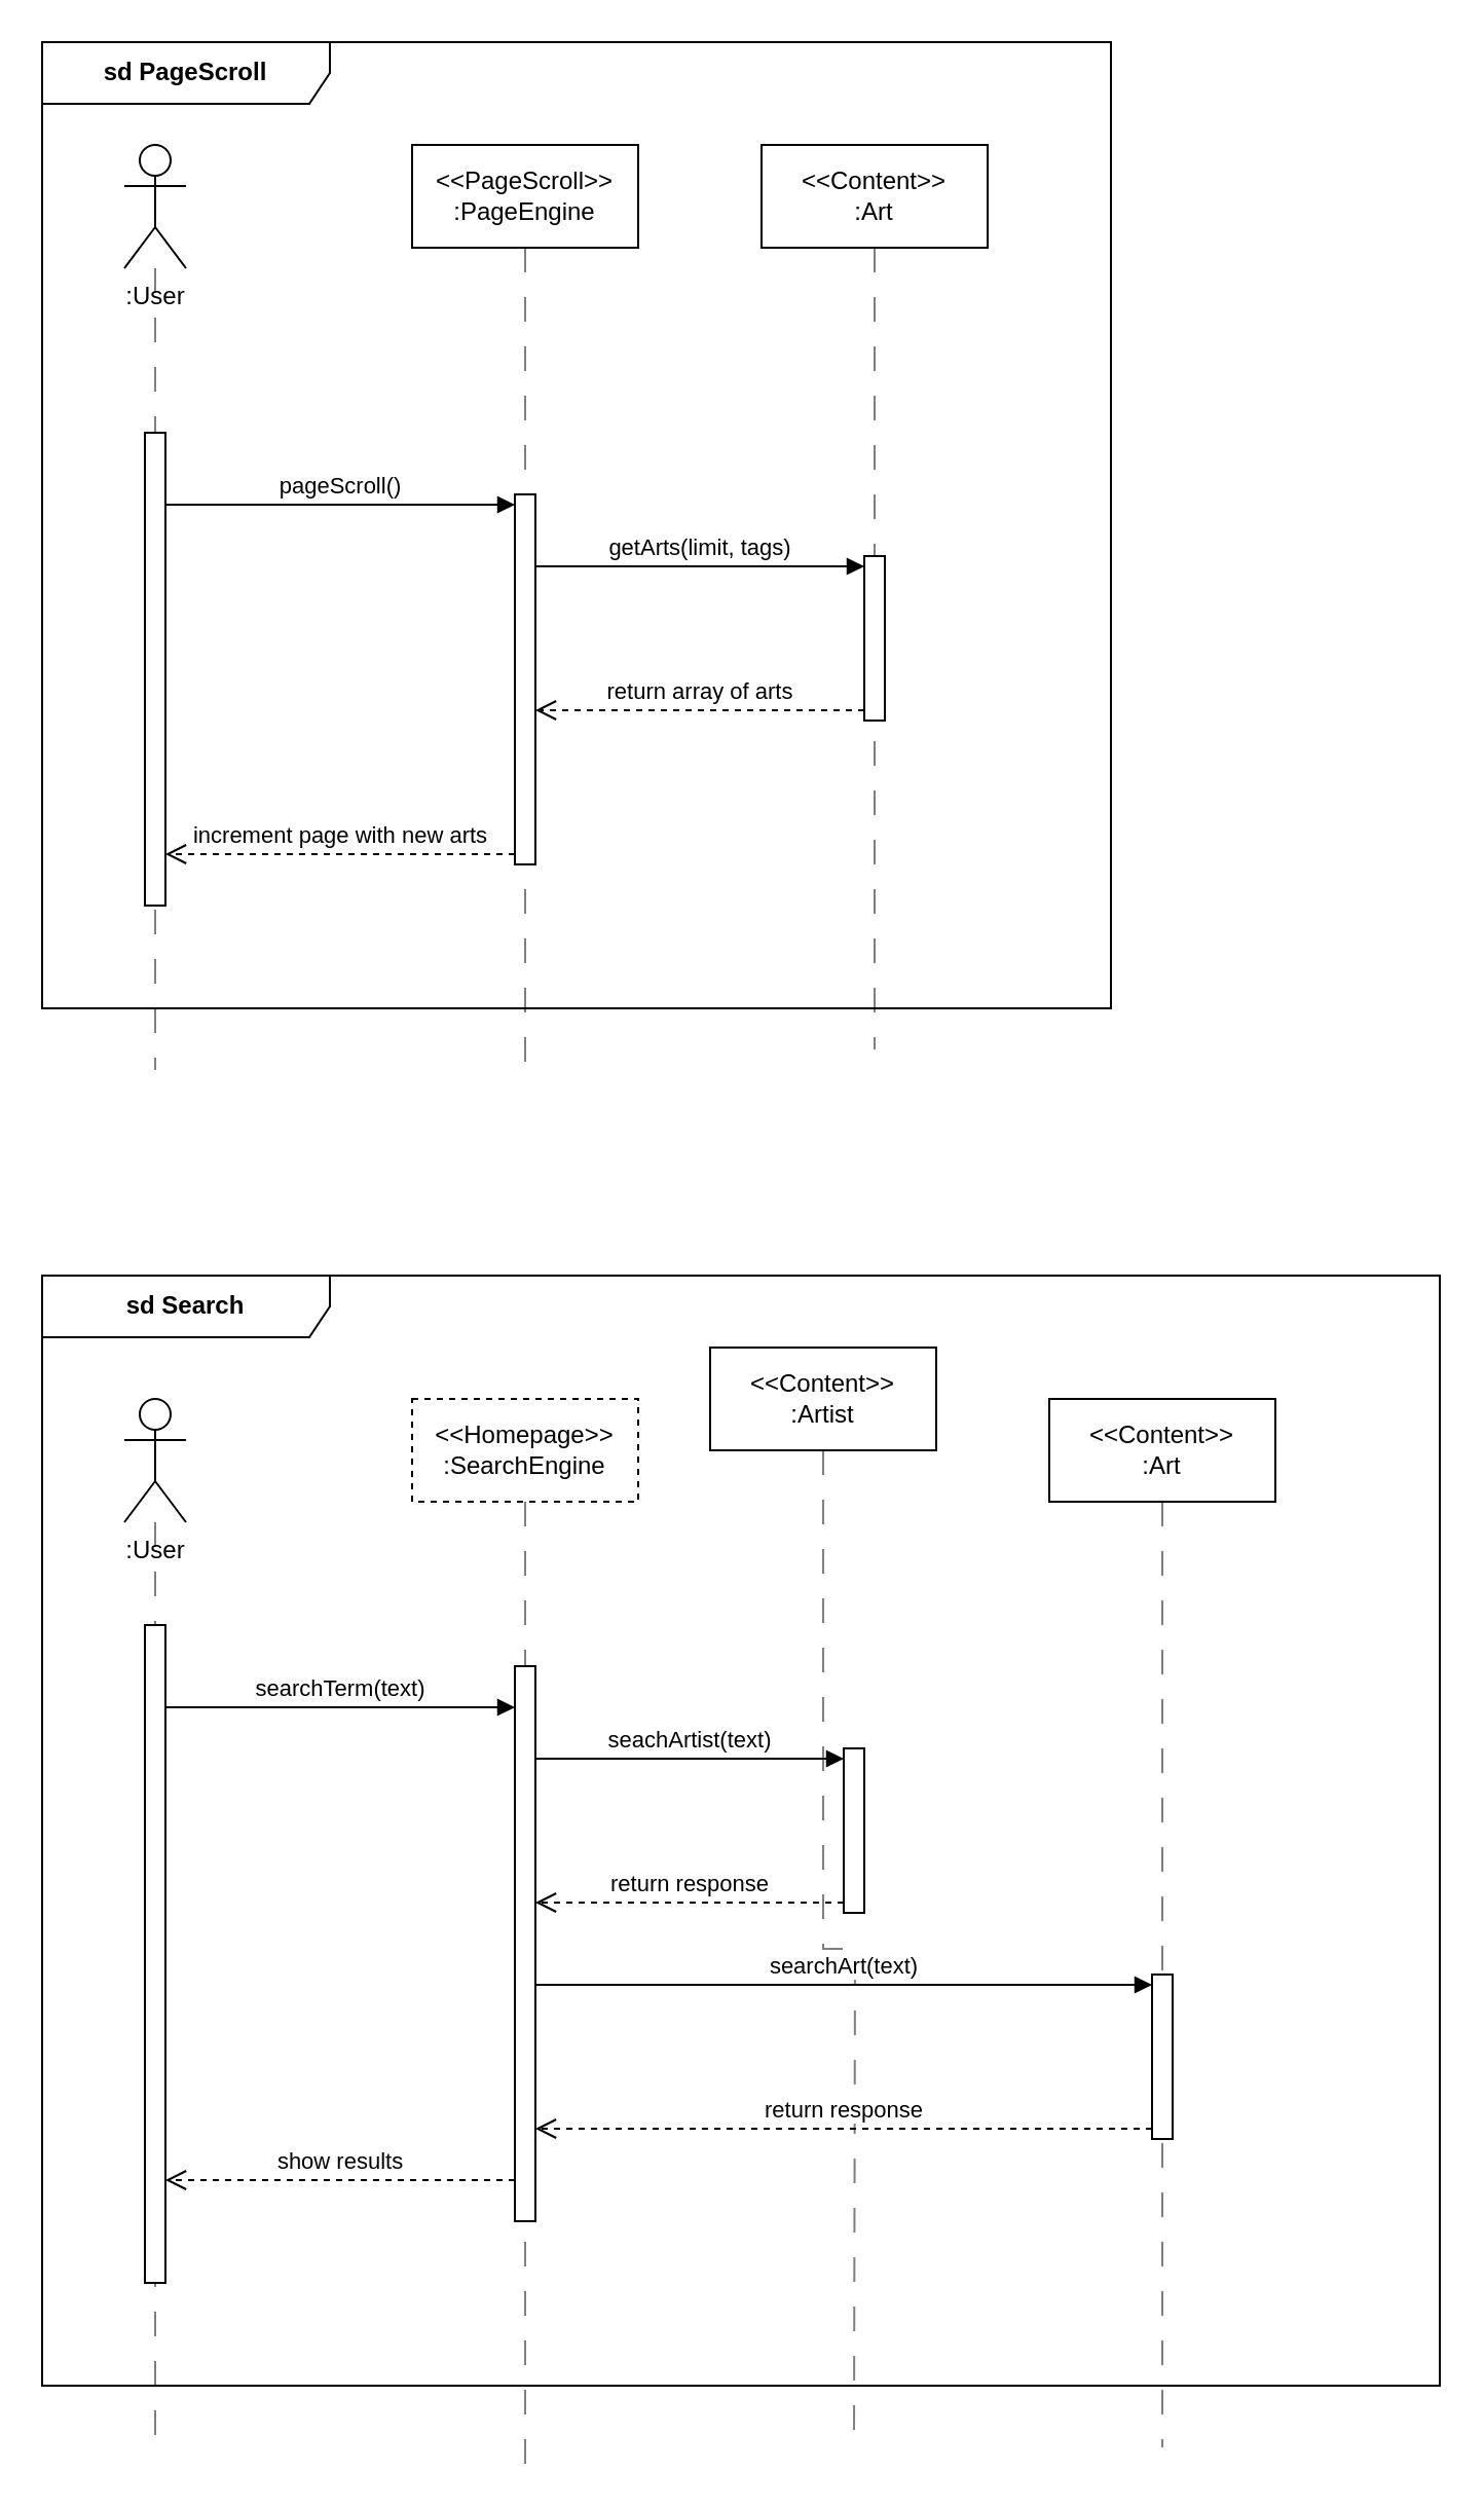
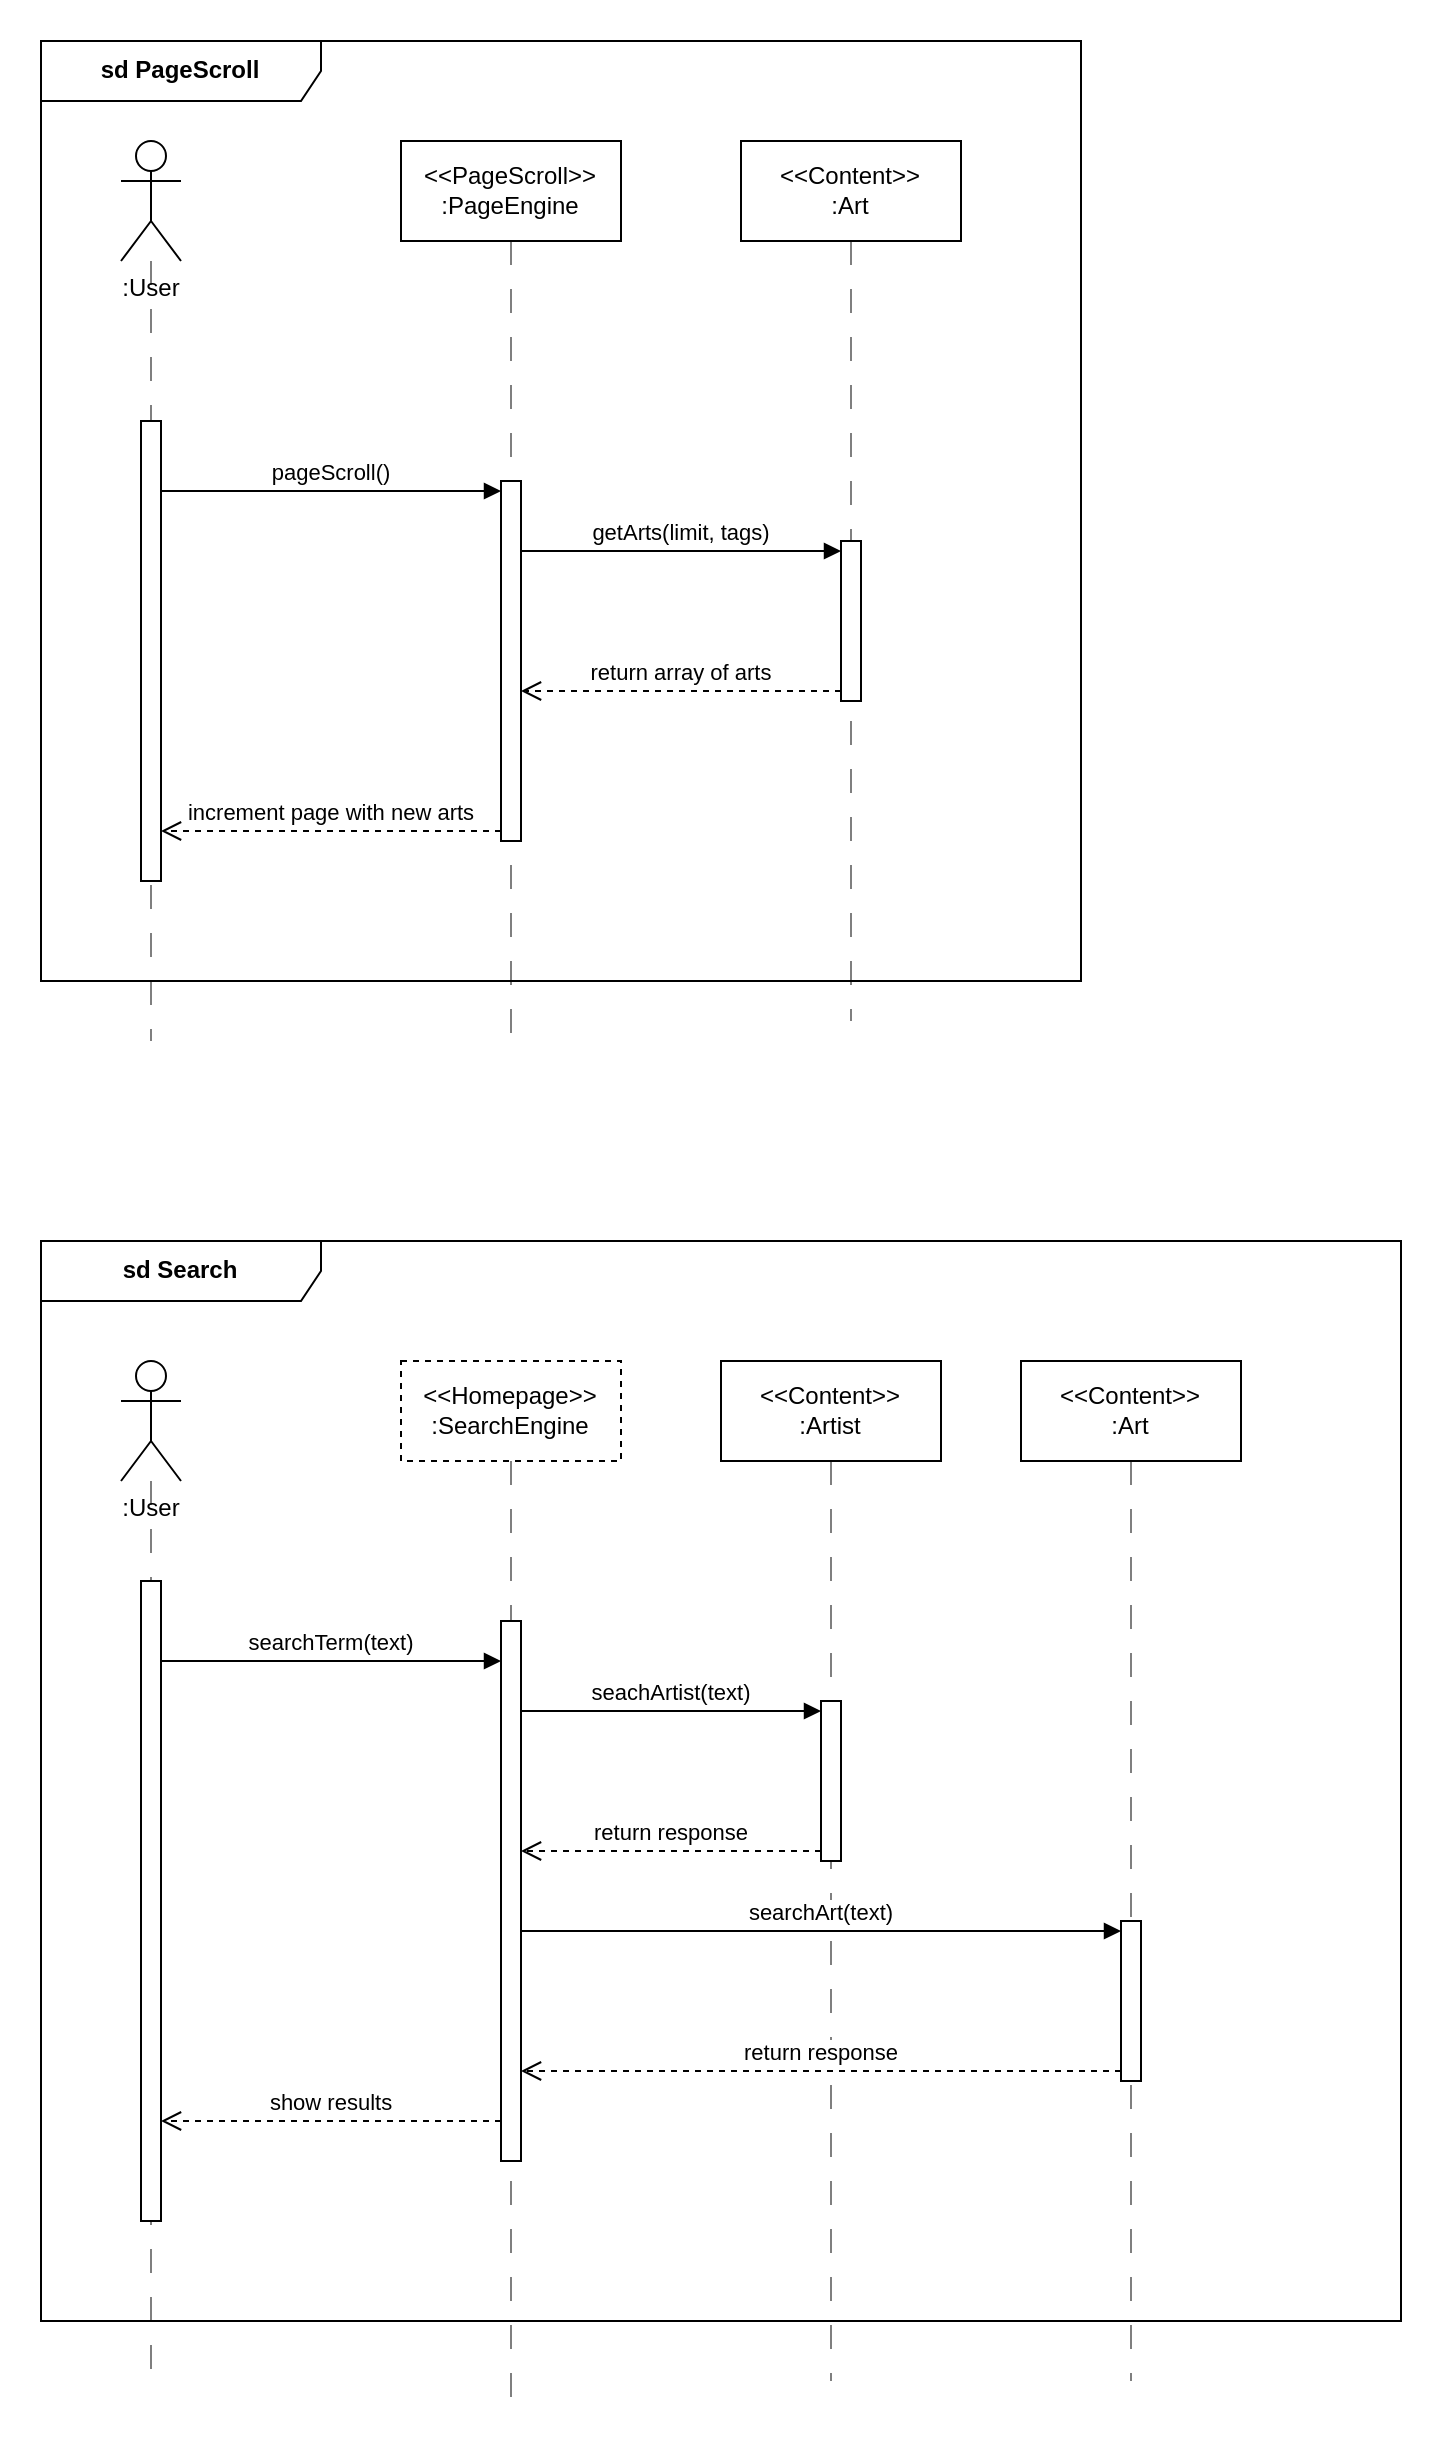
  <mxCell id="0" />
  <mxCell id="1" parent="0" />
  <mxCell id="2" value="&lt;b&gt;sd PageScroll&lt;/b&gt;" style="shape=umlFrame;whiteSpace=wrap;html=1;pointerEvents=0;width=140;height=30;" vertex="1" parent="1"><mxGeometry x="20" y="20" width="520" height="470" as="geometry" /></mxCell>
  <mxCell id="3" value=":User" style="shape=umlActor;verticalLabelPosition=bottom;verticalAlign=top;html=1;" vertex="1" parent="1"><mxGeometry x="60" y="70" width="30" height="60" as="geometry" /></mxCell>
  <mxCell id="4" value="" style="rounded=0;orthogonalLoop=1;jettySize=auto;html=1;dashed=1;dashPattern=12 12;endArrow=none;startFill=0;edgeStyle=orthogonalEdgeStyle;movable=1;resizable=1;rotatable=1;deletable=1;editable=1;locked=0;connectable=1;opacity=50;" edge="1" parent="1" source="3"><mxGeometry relative="1" as="geometry"><mxPoint x="75" y="130" as="sourcePoint" /><mxPoint x="75" y="520" as="targetPoint" /></mxGeometry></mxCell>
  <mxCell id="5" value="" style="html=1;points=[[0,0,0,0,5],[0,1,0,0,-5],[1,0,0,0,5],[1,1,0,0,-5]];perimeter=orthogonalPerimeter;outlineConnect=0;targetShapes=umlLifeline;portConstraint=eastwest;newEdgeStyle={&quot;curved&quot;:0,&quot;rounded&quot;:0};" vertex="1" parent="1"><mxGeometry x="70" y="210" width="10" height="230" as="geometry" /></mxCell>
  <mxCell id="6" value="pageScroll()" style="html=1;verticalAlign=bottom;endArrow=block;curved=0;rounded=0;entryX=0;entryY=0;entryDx=0;entryDy=5;" edge="1" parent="1" source="5" target="15"><mxGeometry relative="1" as="geometry"><mxPoint x="180" y="245" as="sourcePoint" /></mxGeometry></mxCell>
  <mxCell id="7" value="increment page with new arts" style="html=1;verticalAlign=bottom;endArrow=open;dashed=1;endSize=8;curved=0;rounded=0;exitX=0;exitY=1;exitDx=0;exitDy=-5;" edge="1" parent="1" source="15" target="5"><mxGeometry relative="1" as="geometry"><mxPoint x="180" y="315" as="targetPoint" /></mxGeometry></mxCell>
  <mxCell id="8" value="getArts(limit, tags)" style="html=1;verticalAlign=bottom;endArrow=block;curved=0;rounded=0;entryX=0;entryY=0;entryDx=0;entryDy=5;" edge="1" parent="1" target="12"><mxGeometry relative="1" as="geometry"><mxPoint x="260" y="275" as="sourcePoint" /></mxGeometry></mxCell>
  <mxCell id="9" value="return array of arts" style="html=1;verticalAlign=bottom;endArrow=open;dashed=1;endSize=8;curved=0;rounded=0;exitX=0;exitY=1;exitDx=0;exitDy=-5;" edge="1" parent="1" source="12" target="15"><mxGeometry relative="1" as="geometry"><mxPoint x="355" y="345" as="targetPoint" /></mxGeometry></mxCell>
  <mxCell id="10" value="&amp;lt;&amp;lt;Content&amp;gt;&amp;gt;&lt;br&gt;:Art" style="html=1;whiteSpace=wrap;" vertex="1" parent="1"><mxGeometry x="370" y="70" width="110" height="50" as="geometry" /></mxCell>
  <mxCell id="11" style="rounded=0;orthogonalLoop=1;jettySize=auto;html=1;dashed=1;dashPattern=12 12;endArrow=none;startFill=0;edgeStyle=orthogonalEdgeStyle;exitX=0.5;exitY=1;exitDx=0;exitDy=0;opacity=50;" edge="1" parent="1" source="10"><mxGeometry relative="1" as="geometry"><mxPoint x="424.58" y="220" as="sourcePoint" /><mxPoint x="425" y="510" as="targetPoint" /></mxGeometry></mxCell>
  <mxCell id="12" value="" style="html=1;points=[[0,0,0,0,5],[0,1,0,0,-5],[1,0,0,0,5],[1,1,0,0,-5]];perimeter=orthogonalPerimeter;outlineConnect=0;targetShapes=umlLifeline;portConstraint=eastwest;newEdgeStyle={&quot;curved&quot;:0,&quot;rounded&quot;:0};" vertex="1" parent="1"><mxGeometry x="420" y="270" width="10" height="80" as="geometry" /></mxCell>
  <mxCell id="13" value="&amp;lt;&amp;lt;PageScroll&amp;gt;&amp;gt;&lt;br&gt;:PageEngine" style="html=1;whiteSpace=wrap;" vertex="1" parent="1"><mxGeometry x="200" y="70" width="110" height="50" as="geometry" /></mxCell>
  <mxCell id="14" style="rounded=0;orthogonalLoop=1;jettySize=auto;html=1;dashed=1;dashPattern=12 12;endArrow=none;startFill=0;edgeStyle=orthogonalEdgeStyle;exitX=0.5;exitY=1;exitDx=0;exitDy=0;opacity=50;" edge="1" parent="1" source="13"><mxGeometry relative="1" as="geometry"><mxPoint x="254.58" y="220" as="sourcePoint" /><mxPoint x="255" y="520" as="targetPoint" /></mxGeometry></mxCell>
  <mxCell id="15" value="" style="html=1;points=[[0,0,0,0,5],[0,1,0,0,-5],[1,0,0,0,5],[1,1,0,0,-5]];perimeter=orthogonalPerimeter;outlineConnect=0;targetShapes=umlLifeline;portConstraint=eastwest;newEdgeStyle={&quot;curved&quot;:0,&quot;rounded&quot;:0};" vertex="1" parent="1"><mxGeometry x="250" y="240" width="10" height="180" as="geometry" /></mxCell>
  <mxCell id="16" value="&lt;b&gt;sd Search&lt;/b&gt;" style="shape=umlFrame;whiteSpace=wrap;html=1;pointerEvents=0;width=140;height=30;" vertex="1" parent="1"><mxGeometry x="20" y="620" width="680" height="540" as="geometry" /></mxCell>
  <mxCell id="17" value=":User" style="shape=umlActor;verticalLabelPosition=bottom;verticalAlign=top;html=1;" vertex="1" parent="1"><mxGeometry x="60" y="680" width="30" height="60" as="geometry" /></mxCell>
  <mxCell id="18" value="" style="rounded=0;orthogonalLoop=1;jettySize=auto;html=1;dashed=1;dashPattern=12 12;endArrow=none;startFill=0;edgeStyle=orthogonalEdgeStyle;movable=1;resizable=1;rotatable=1;deletable=1;editable=1;locked=0;connectable=1;opacity=50;" edge="1" parent="1" source="17"><mxGeometry relative="1" as="geometry"><mxPoint x="75" y="740" as="sourcePoint" /><mxPoint x="75" y="1190" as="targetPoint" /></mxGeometry></mxCell>
  <mxCell id="19" value="" style="html=1;points=[[0,0,0,0,5],[0,1,0,0,-5],[1,0,0,0,5],[1,1,0,0,-5]];perimeter=orthogonalPerimeter;outlineConnect=0;targetShapes=umlLifeline;portConstraint=eastwest;newEdgeStyle={&quot;curved&quot;:0,&quot;rounded&quot;:0};" vertex="1" parent="1"><mxGeometry x="70" y="790" width="10" height="320" as="geometry" /></mxCell>
  <mxCell id="20" value="&amp;lt;&amp;lt;Content&amp;gt;&amp;gt;&lt;br&gt;:Art" style="html=1;whiteSpace=wrap;" vertex="1" parent="1"><mxGeometry x="510" y="680" width="110" height="50" as="geometry" /></mxCell>
  <mxCell id="21" value="&amp;lt;&amp;lt;Homepage&amp;gt;&amp;gt;&lt;br&gt;:SearchEngine" style="html=1;whiteSpace=wrap;dashed=1;" vertex="1" parent="1"><mxGeometry x="200" y="680" width="110" height="50" as="geometry" /></mxCell>
  <mxCell id="22" style="rounded=0;orthogonalLoop=1;jettySize=auto;html=1;dashed=1;dashPattern=12 12;endArrow=none;startFill=0;edgeStyle=orthogonalEdgeStyle;exitX=0.5;exitY=1;exitDx=0;exitDy=0;opacity=50;" edge="1" parent="1" source="21"><mxGeometry relative="1" as="geometry"><mxPoint x="254.58" y="830" as="sourcePoint" /><mxPoint x="255" y="1198" as="targetPoint" /></mxGeometry></mxCell>
- <mxCell id="23" value="&amp;lt;&amp;lt;Content&amp;gt;&amp;gt;&lt;br&gt;:Artist" style="html=1;whiteSpace=wrap;" vertex="1" parent="1"><mxGeometry x="345" y="655" width="110" height="50" as="geometry" /></mxCell>
+ <mxCell id="23" value="&amp;lt;&amp;lt;Content&amp;gt;&amp;gt;&lt;br&gt;:Artist" style="html=1;whiteSpace=wrap;" vertex="1" parent="1"><mxGeometry x="360" y="680" width="110" height="50" as="geometry" /></mxCell>
  <mxCell id="24" style="rounded=0;orthogonalLoop=1;jettySize=auto;html=1;dashed=1;dashPattern=12 12;endArrow=none;startFill=0;edgeStyle=orthogonalEdgeStyle;exitX=0.5;exitY=1;exitDx=0;exitDy=0;opacity=50;" edge="1" parent="1" source="23"><mxGeometry relative="1" as="geometry"><mxPoint x="414.58" y="830" as="sourcePoint" /><mxPoint x="415" y="1190" as="targetPoint" /></mxGeometry></mxCell>
  <mxCell id="25" value="" style="html=1;points=[[0,0,0,0,5],[0,1,0,0,-5],[1,0,0,0,5],[1,1,0,0,-5]];perimeter=orthogonalPerimeter;outlineConnect=0;targetShapes=umlLifeline;portConstraint=eastwest;newEdgeStyle={&quot;curved&quot;:0,&quot;rounded&quot;:0};" vertex="1" parent="1"><mxGeometry x="250" y="810" width="10" height="270" as="geometry" /></mxCell>
  <mxCell id="26" value="" style="html=1;points=[[0,0,0,0,5],[0,1,0,0,-5],[1,0,0,0,5],[1,1,0,0,-5]];perimeter=orthogonalPerimeter;outlineConnect=0;targetShapes=umlLifeline;portConstraint=eastwest;newEdgeStyle={&quot;curved&quot;:0,&quot;rounded&quot;:0};" vertex="1" parent="1"><mxGeometry x="410" y="850" width="10" height="80" as="geometry" /></mxCell>
  <mxCell id="27" value="seachArtist(text)" style="html=1;verticalAlign=bottom;endArrow=block;curved=0;rounded=0;entryX=0;entryY=0;entryDx=0;entryDy=5;" edge="1" parent="1" source="25" target="26"><mxGeometry relative="1" as="geometry"><mxPoint x="340" y="810" as="sourcePoint" /></mxGeometry></mxCell>
  <mxCell id="28" value="return response" style="html=1;verticalAlign=bottom;endArrow=open;dashed=1;endSize=8;curved=0;rounded=0;exitX=0;exitY=1;exitDx=0;exitDy=-5;" edge="1" parent="1" source="26" target="25"><mxGeometry relative="1" as="geometry"><mxPoint x="340" y="875" as="targetPoint" /></mxGeometry></mxCell>
  <mxCell id="29" value="searchArt(text)" style="html=1;verticalAlign=bottom;endArrow=block;curved=0;rounded=0;entryX=0;entryY=0;entryDx=0;entryDy=5;" edge="1" parent="1" source="25" target="32"><mxGeometry relative="1" as="geometry"><mxPoint x="480" y="905" as="sourcePoint" /></mxGeometry></mxCell>
  <mxCell id="30" value="return response" style="html=1;verticalAlign=bottom;endArrow=open;dashed=1;endSize=8;curved=0;rounded=0;exitX=0;exitY=1;exitDx=0;exitDy=-5;" edge="1" parent="1" source="32" target="25"><mxGeometry relative="1" as="geometry"><mxPoint x="480" y="975" as="targetPoint" /></mxGeometry></mxCell>
  <mxCell id="31" value="" style="rounded=0;orthogonalLoop=1;jettySize=auto;html=1;dashed=1;dashPattern=12 12;endArrow=none;startFill=0;edgeStyle=orthogonalEdgeStyle;exitX=0.5;exitY=1;exitDx=0;exitDy=0;opacity=50;" edge="1" parent="1" source="20"><mxGeometry relative="1" as="geometry"><mxPoint x="565" y="730" as="sourcePoint" /><mxPoint x="565" y="1190" as="targetPoint" /></mxGeometry></mxCell>
  <mxCell id="32" value="" style="html=1;points=[[0,0,0,0,5],[0,1,0,0,-5],[1,0,0,0,5],[1,1,0,0,-5]];perimeter=orthogonalPerimeter;outlineConnect=0;targetShapes=umlLifeline;portConstraint=eastwest;newEdgeStyle={&quot;curved&quot;:0,&quot;rounded&quot;:0};" vertex="1" parent="1"><mxGeometry x="560" y="960" width="10" height="80" as="geometry" /></mxCell>
  <mxCell id="33" value="searchTerm(text)" style="html=1;verticalAlign=bottom;endArrow=block;curved=0;rounded=0;" edge="1" parent="1" target="25"><mxGeometry relative="1" as="geometry"><mxPoint x="80" y="830" as="sourcePoint" /><mxPoint x="400" y="830" as="targetPoint" /></mxGeometry></mxCell>
  <mxCell id="34" value="show results" style="html=1;verticalAlign=bottom;endArrow=open;dashed=1;endSize=8;curved=0;rounded=0;" edge="1" parent="1"><mxGeometry relative="1" as="geometry"><mxPoint x="80" y="1060" as="targetPoint" /><mxPoint x="250" y="1060" as="sourcePoint" /></mxGeometry></mxCell>
